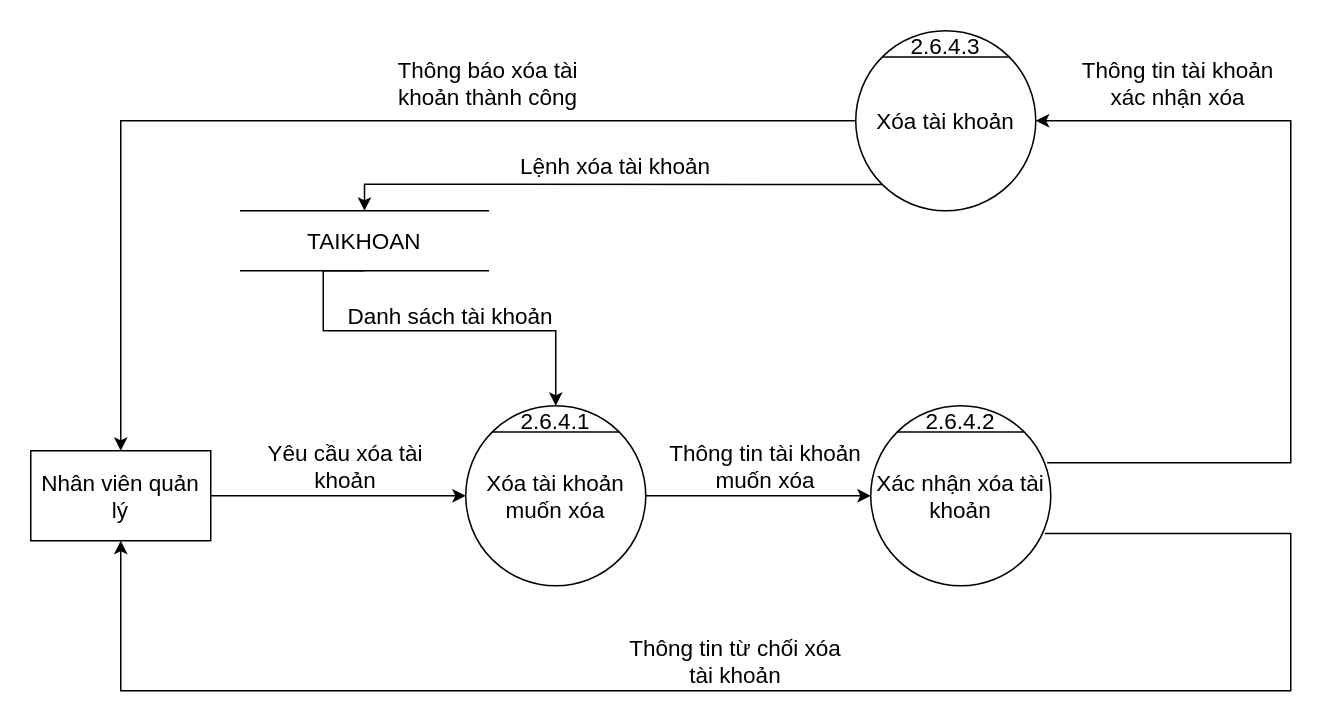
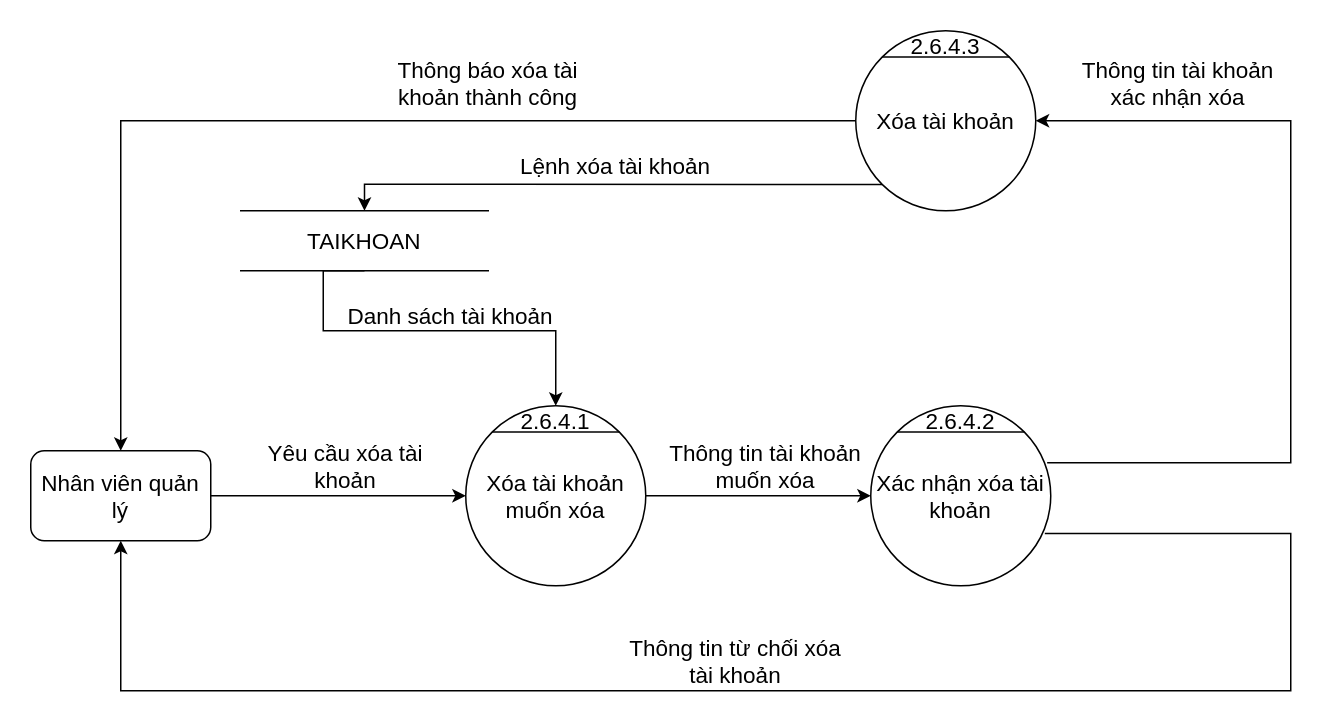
  <mxCell id="0" />
  <mxCell id="1" parent="0" />
  <mxCell id="2" value="Xóa tài khoản muốn xóa" style="ellipse;whiteSpace=wrap;html=1;aspect=fixed;fontSize=15;" vertex="1" parent="1"><mxGeometry x="310" y="270" width="120" height="120" as="geometry" /></mxCell>
  <mxCell id="3" value="" style="endArrow=none;html=1;rounded=0;exitX=0;exitY=0;exitDx=0;exitDy=0;entryX=1;entryY=0;entryDx=0;entryDy=0;fontSize=15;" edge="1" parent="1" source="2" target="2"><mxGeometry width="50" height="50" relative="1" as="geometry"><mxPoint x="590" y="310" as="sourcePoint" /><mxPoint x="640" y="260" as="targetPoint" /></mxGeometry></mxCell>
  <mxCell id="4" value="2.6.4.1" style="text;html=1;strokeColor=none;fillColor=none;align=center;verticalAlign=middle;whiteSpace=wrap;rounded=0;fontSize=15;" vertex="1" parent="1"><mxGeometry x="350" y="270" width="40" height="20" as="geometry" /></mxCell>
- <mxCell id="5" value="Nhân viên quản lý" style="rounded=0;whiteSpace=wrap;html=1;fontSize=15;" vertex="1" parent="1"><mxGeometry x="20" y="300" width="120" height="60" as="geometry" /></mxCell>
+ <mxCell id="5" value="Nhân viên quản lý" style="whiteSpace=wrap;html=1;fontSize=15;rounded=1;" vertex="1" parent="1"><mxGeometry x="20" y="300" width="120" height="60" as="geometry" /></mxCell>
  <mxCell id="6" value="" style="endArrow=classic;html=1;rounded=0;exitX=1;exitY=0.5;exitDx=0;exitDy=0;entryX=0;entryY=0.5;entryDx=0;entryDy=0;fontSize=15;" edge="1" parent="1" source="5" target="2"><mxGeometry width="50" height="50" relative="1" as="geometry"><mxPoint x="290" y="350" as="sourcePoint" /><mxPoint x="340" y="300" as="targetPoint" /></mxGeometry></mxCell>
  <mxCell id="7" value="" style="endArrow=classic;html=1;rounded=0;exitX=1;exitY=0.5;exitDx=0;exitDy=0;fontSize=15;entryX=0;entryY=0.5;entryDx=0;entryDy=0;" edge="1" parent="1" source="2" target="8"><mxGeometry width="50" height="50" relative="1" as="geometry"><mxPoint x="460" y="329.41" as="sourcePoint" /><mxPoint x="580" y="329" as="targetPoint" /></mxGeometry></mxCell>
  <mxCell id="8" value="Xác nhận xóa tài khoản" style="ellipse;whiteSpace=wrap;html=1;aspect=fixed;fontSize=15;" vertex="1" parent="1"><mxGeometry x="580" y="270" width="120" height="120" as="geometry" /></mxCell>
  <mxCell id="9" value="" style="endArrow=none;html=1;rounded=0;exitX=0;exitY=0;exitDx=0;exitDy=0;entryX=1;entryY=0;entryDx=0;entryDy=0;fontSize=15;" edge="1" parent="1" source="8" target="8"><mxGeometry width="50" height="50" relative="1" as="geometry"><mxPoint x="870" y="310" as="sourcePoint" /><mxPoint x="920" y="260" as="targetPoint" /></mxGeometry></mxCell>
  <mxCell id="10" value="2.6.4.2" style="text;html=1;strokeColor=none;fillColor=none;align=center;verticalAlign=middle;whiteSpace=wrap;rounded=0;fontSize=15;" vertex="1" parent="1"><mxGeometry x="620" y="270" width="40" height="20" as="geometry" /></mxCell>
  <mxCell id="11" value="Yêu cầu xóa tài khoản" style="text;html=1;strokeColor=none;fillColor=none;align=center;verticalAlign=middle;whiteSpace=wrap;rounded=0;fontSize=15;" vertex="1" parent="1"><mxGeometry x="160" y="290" width="140" height="40" as="geometry" /></mxCell>
  <mxCell id="12" value="Thông tin tài khoản muốn xóa" style="text;html=1;strokeColor=none;fillColor=none;align=center;verticalAlign=middle;whiteSpace=wrap;rounded=0;fontSize=15;" vertex="1" parent="1"><mxGeometry x="440" y="290" width="140" height="40" as="geometry" /></mxCell>
  <mxCell id="13" value="TAIKHOAN" style="shape=partialRectangle;whiteSpace=wrap;html=1;left=0;right=0;fillColor=none;fontSize=15;" vertex="1" parent="1"><mxGeometry x="160" y="140" width="165" height="40" as="geometry" /></mxCell>
  <mxCell id="14" value="" style="edgeStyle=segmentEdgeStyle;endArrow=classic;html=1;rounded=0;fontSize=15;exitX=0.5;exitY=1;exitDx=0;exitDy=0;entryX=0.5;entryY=0;entryDx=0;entryDy=0;" edge="1" parent="1" source="13" target="4"><mxGeometry width="50" height="50" relative="1" as="geometry"><mxPoint x="390" y="390" as="sourcePoint" /><mxPoint x="440" y="340" as="targetPoint" /><Array as="points"><mxPoint x="215" y="220" /><mxPoint x="370" y="220" /></Array></mxGeometry></mxCell>
  <mxCell id="15" value="Danh sách tài khoản" style="text;html=1;strokeColor=none;fillColor=none;align=center;verticalAlign=middle;whiteSpace=wrap;rounded=0;fontSize=15;" vertex="1" parent="1"><mxGeometry x="220" y="190" width="160" height="40" as="geometry" /></mxCell>
  <mxCell id="16" value="Xóa tài khoản" style="ellipse;whiteSpace=wrap;html=1;aspect=fixed;fontSize=15;" vertex="1" parent="1"><mxGeometry x="570" y="20" width="120" height="120" as="geometry" /></mxCell>
  <mxCell id="17" value="" style="endArrow=none;html=1;rounded=0;exitX=0;exitY=0;exitDx=0;exitDy=0;entryX=1;entryY=0;entryDx=0;entryDy=0;fontSize=15;" edge="1" parent="1" source="16" target="16"><mxGeometry width="50" height="50" relative="1" as="geometry"><mxPoint x="860" y="60" as="sourcePoint" /><mxPoint x="910" y="10" as="targetPoint" /></mxGeometry></mxCell>
  <mxCell id="18" value="2.6.4.3" style="text;html=1;strokeColor=none;fillColor=none;align=center;verticalAlign=middle;whiteSpace=wrap;rounded=0;fontSize=15;" vertex="1" parent="1"><mxGeometry x="610" y="20" width="40" height="20" as="geometry" /></mxCell>
  <mxCell id="19" value="" style="edgeStyle=segmentEdgeStyle;endArrow=classic;html=1;rounded=0;exitX=0.98;exitY=0.317;exitDx=0;exitDy=0;entryX=1;entryY=0.5;entryDx=0;entryDy=0;exitPerimeter=0;fontSize=15;" edge="1" parent="1" source="8" target="16"><mxGeometry width="50" height="50" relative="1" as="geometry"><mxPoint x="410" y="240" as="sourcePoint" /><mxPoint x="460" y="190" as="targetPoint" /><Array as="points"><mxPoint x="860" y="308" /><mxPoint x="860" y="80" /></Array></mxGeometry></mxCell>
  <mxCell id="20" value="Thông tin tài khoản xác nhận xóa" style="text;html=1;strokeColor=none;fillColor=none;align=center;verticalAlign=middle;whiteSpace=wrap;rounded=0;fontSize=15;" vertex="1" parent="1"><mxGeometry x="710" y="40" width="150" height="30" as="geometry" /></mxCell>
  <mxCell id="21" value="" style="edgeStyle=segmentEdgeStyle;endArrow=classic;html=1;rounded=0;fontSize=15;exitX=0;exitY=1;exitDx=0;exitDy=0;entryX=0.5;entryY=0;entryDx=0;entryDy=0;" edge="1" parent="1" source="16" target="13"><mxGeometry width="50" height="50" relative="1" as="geometry"><mxPoint x="410" y="340" as="sourcePoint" /><mxPoint x="460" y="290" as="targetPoint" /></mxGeometry></mxCell>
  <mxCell id="22" value="Lệnh xóa tài khoản" style="text;html=1;strokeColor=none;fillColor=none;align=center;verticalAlign=middle;whiteSpace=wrap;rounded=0;fontSize=15;" vertex="1" parent="1"><mxGeometry x="330" y="90" width="160" height="40" as="geometry" /></mxCell>
  <mxCell id="23" value="" style="edgeStyle=segmentEdgeStyle;endArrow=classic;html=1;rounded=0;fontSize=15;exitX=0;exitY=0.5;exitDx=0;exitDy=0;entryX=0.5;entryY=0;entryDx=0;entryDy=0;" edge="1" parent="1" source="16" target="5"><mxGeometry width="50" height="50" relative="1" as="geometry"><mxPoint x="410" y="240" as="sourcePoint" /><mxPoint x="460" y="190" as="targetPoint" /></mxGeometry></mxCell>
  <mxCell id="24" value="Thông báo xóa tài khoản thành công" style="text;html=1;strokeColor=none;fillColor=none;align=center;verticalAlign=middle;whiteSpace=wrap;rounded=0;fontSize=15;" vertex="1" parent="1"><mxGeometry x="250" y="40" width="150" height="30" as="geometry" /></mxCell>
  <mxCell id="25" value="Thông tin từ chối xóa tài khoản" style="text;html=1;strokeColor=none;fillColor=none;align=center;verticalAlign=middle;whiteSpace=wrap;rounded=0;fontSize=15;" vertex="1" parent="1"><mxGeometry x="415" y="420" width="150" height="40" as="geometry" /></mxCell>
  <mxCell id="26" value="" style="edgeStyle=segmentEdgeStyle;endArrow=classic;html=1;rounded=0;fontSize=15;exitX=0.967;exitY=0.71;exitDx=0;exitDy=0;exitPerimeter=0;entryX=0.5;entryY=1;entryDx=0;entryDy=0;" edge="1" parent="1" source="8" target="5"><mxGeometry width="50" height="50" relative="1" as="geometry"><mxPoint x="410" y="410" as="sourcePoint" /><mxPoint x="460" y="360" as="targetPoint" /><Array as="points"><mxPoint x="860" y="355" /><mxPoint x="860" y="460" /><mxPoint x="80" y="460" /></Array></mxGeometry></mxCell>
